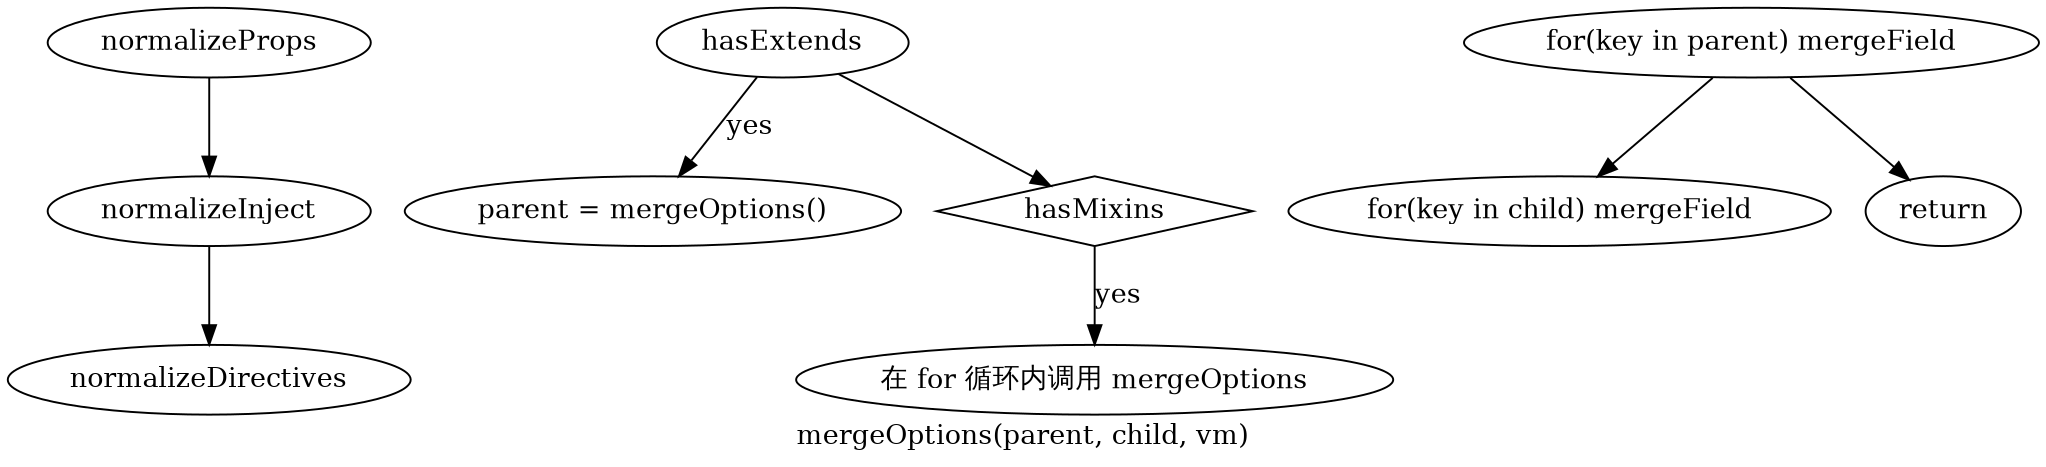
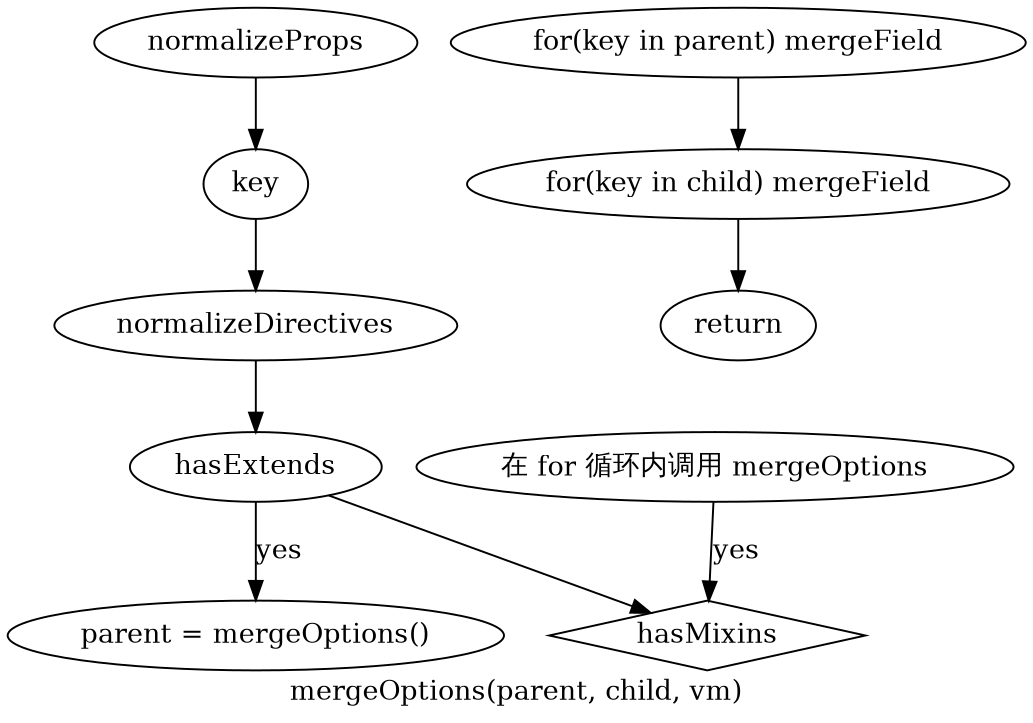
  digraph {
    label="mergeOptions(parent, child, vm)"
    style=dotted
    normalizeProps
-   normalizeInject
+   normalizeInject [label=key]
    normalizeDirectives
    hasExtends [shape=ellipse]
    n5 [label="parent = mergeOptions()"]
    hasMixins [shape=diamond]
    n7 [label="在 for 循环内调用 mergeOptions"]
    n8 [label="for(key in parent) mergeField"]
    n9 [label="for(key in child) mergeField"]
    return
    normalizeProps -> normalizeInject
    normalizeInject -> normalizeDirectives
+   normalizeDirectives -> hasExtends
    hasExtends -> n5 [label=yes]
    hasExtends -> hasMixins
-   hasMixins -> n7 [label=yes]
+   n7 -> hasMixins [label=yes]
    n8 -> n9
-   n8 -> return
+   n9 -> return
  }
